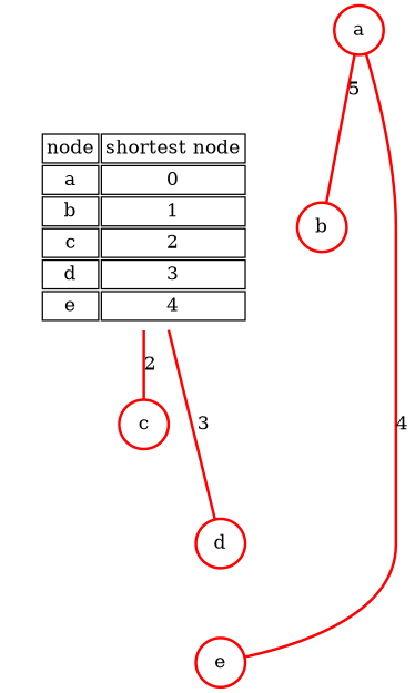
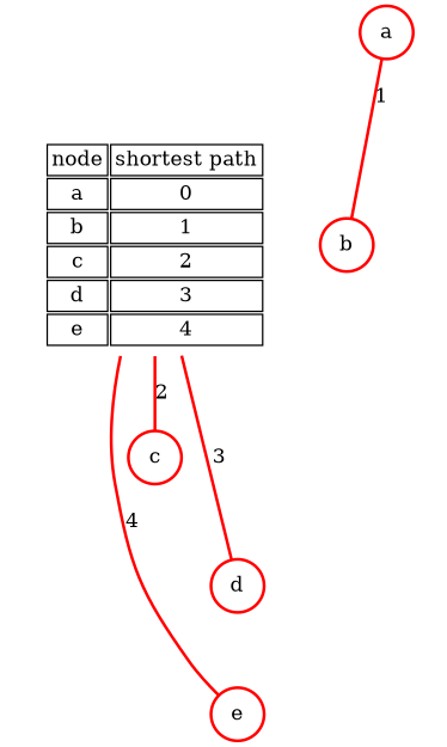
  graph {
    rankdir=TB
    scale=3
    node [color=red shape=circle style=bold]
    edge [style=invis]
-   n1 [color=blue label=<<table border="1" color="white">       <tr><td align="center" port="tree" color="black">node</td><td align="center" port="tree" color="black">shortest node</td></tr>       <tr><td align="center" port="tree" color="black">a</td><td align="center" port="tree" color="black">0</td></tr>       <tr><td align="center" port="tree" color="black">b</td><td align="center" port="tree" color="black">1</td></tr>       <tr><td align="center" port="tree" color="black">c</td><td align="center" port="tree" color="black">2</td></tr>       <tr><td align="center" port="tree" color="black">d</td><td align="center" port="tree" color="black">3</td></tr>       <tr><td align="center" port="tree" color="black">e</td><td align="center" port="tree" color="black">4</td></tr>       </table>> shape=none style=""]
+   n1 [color=blue label=<<table border="1" color="white">       <tr><td align="center" port="tree" color="black">node</td><td align="center" port="tree" color="black">shortest path</td></tr>       <tr><td align="center" port="tree" color="black">a</td><td align="center" port="tree" color="black">0</td></tr>       <tr><td align="center" port="tree" color="black">b</td><td align="center" port="tree" color="black">1</td></tr>       <tr><td align="center" port="tree" color="black">c</td><td align="center" port="tree" color="black">2</td></tr>       <tr><td align="center" port="tree" color="black">d</td><td align="center" port="tree" color="black">3</td></tr>       <tr><td align="center" port="tree" color="black">e</td><td align="center" port="tree" color="black">4</td></tr>       </table>> shape=none style=""]
    n2 [label=c]
    n3 [label=d]
    n4 [label=a]
    n5 [label=b]
    n6 [label=e]
    subgraph cluster_1 {
      color=white
      n1
    }
    n1 -- n2 [color=red label=2 style=bold]
    n1 -- n3 [color=red label=3 style=bold]
    n2 -- n3 [label=8]
    n2 -- n6 [label=9]
    n3 -- n6 [label=10]
-   n4 -- n5 [color=red label=5 style=bold]
-   n4 -- n6 [color=red label=4 style=bold]
+   n4 -- n5 [color=red label=1 style=bold]
+   n1 -- n6 [color=red label=4 style=bold]
    n5 -- n2 [label=5]
    n5 -- n3 [label=6]
    n5 -- n6 [label=7]
  }
